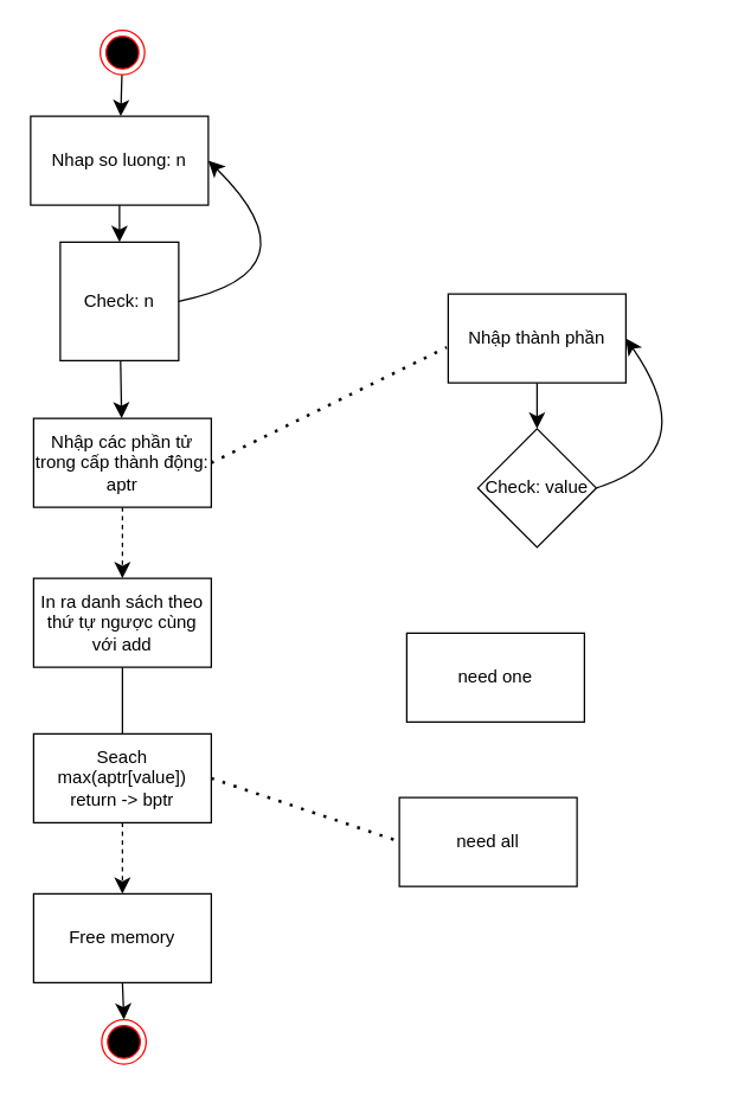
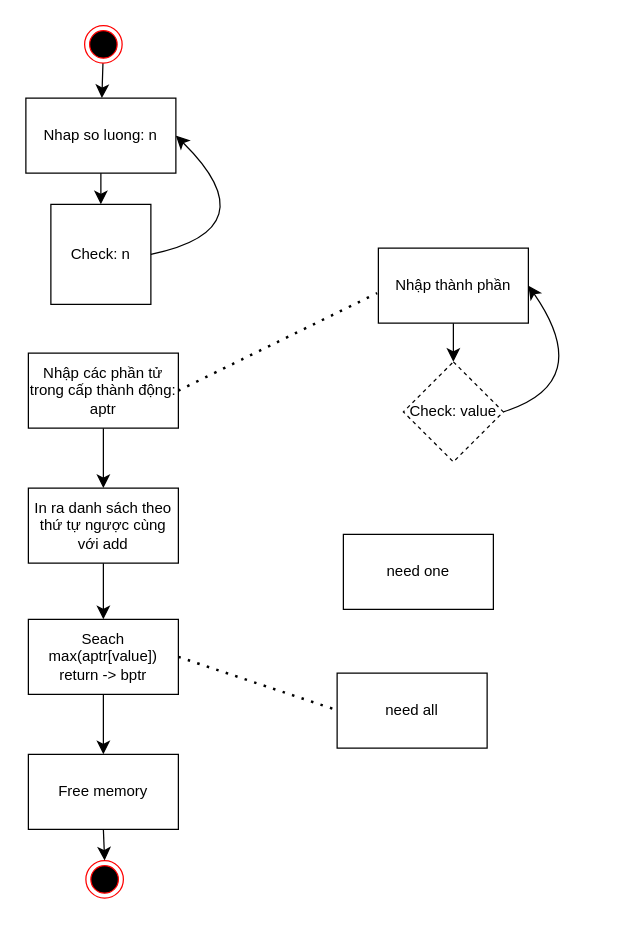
  <mxCell id="0" />
  <mxCell id="1" parent="0" />
  <mxCell id="2" value="" style="edgeStyle=orthogonalEdgeStyle;html=1;verticalAlign=bottom;endArrow=open;endSize=8;strokeColor=#ff0000;rounded=0;fontSize=12;curved=1;" edge="1" parent="1"><mxGeometry relative="1" as="geometry"><mxPoint x="82" y="40" as="targetPoint" /><mxPoint x="82" y="35" as="sourcePoint" /></mxGeometry></mxCell>
  <mxCell id="3" value="Nhap so luong: n" style="rounded=0;whiteSpace=wrap;html=1;" vertex="1" parent="1"><mxGeometry x="20" y="78" width="120" height="60" as="geometry" /></mxCell>
  <mxCell id="4" value="" style="edgeStyle=none;curved=1;rounded=0;orthogonalLoop=1;jettySize=auto;html=1;fontSize=12;startSize=8;endSize=8;" edge="1" parent="1" source="5" target="3"><mxGeometry relative="1" as="geometry" /></mxCell>
  <mxCell id="5" value="" style="ellipse;html=1;shape=endState;fillColor=#000000;strokeColor=#ff0000;" vertex="1" parent="1"><mxGeometry x="67" y="20" width="30" height="30" as="geometry" /></mxCell>
- <mxCell id="6" value="" style="edgeStyle=none;curved=1;rounded=0;orthogonalLoop=1;jettySize=auto;html=1;fontSize=12;startSize=8;endSize=8;" edge="1" parent="1" source="7" target="11"><mxGeometry relative="1" as="geometry" /></mxCell>
  <mxCell id="7" value="Check: n" style="whiteSpace=wrap;html=1;rounded=0;" vertex="1" parent="1"><mxGeometry x="40" y="163" width="80" height="80" as="geometry" /></mxCell>
  <mxCell id="8" value="" style="endArrow=classic;html=1;rounded=0;fontSize=12;startSize=8;endSize=8;curved=1;exitX=1;exitY=0.5;exitDx=0;exitDy=0;entryX=1;entryY=0.5;entryDx=0;entryDy=0;" edge="1" parent="1" source="7" target="3"><mxGeometry width="50" height="50" relative="1" as="geometry"><mxPoint x="218" y="193" as="sourcePoint" /><mxPoint x="268" y="143" as="targetPoint" /><Array as="points"><mxPoint x="216" y="183" /></Array></mxGeometry></mxCell>
  <mxCell id="9" value="" style="endArrow=classic;html=1;rounded=0;fontSize=12;startSize=8;endSize=8;curved=1;entryX=0.5;entryY=0;entryDx=0;entryDy=0;exitX=0.5;exitY=1;exitDx=0;exitDy=0;" edge="1" parent="1" source="3" target="7"><mxGeometry width="50" height="50" relative="1" as="geometry"><mxPoint x="10" y="215" as="sourcePoint" /><mxPoint x="60" y="165" as="targetPoint" /></mxGeometry></mxCell>
- <mxCell id="10" value="" style="edgeStyle=none;curved=1;rounded=0;orthogonalLoop=1;jettySize=auto;html=1;fontSize=12;startSize=8;endSize=8;dashed=1;" edge="1" parent="1" source="11" target="18"><mxGeometry relative="1" as="geometry" /></mxCell>
+ <mxCell id="10" value="" style="edgeStyle=none;curved=1;rounded=0;orthogonalLoop=1;jettySize=auto;html=1;fontSize=12;startSize=8;endSize=8;" edge="1" parent="1" source="11" target="18"><mxGeometry relative="1" as="geometry" /></mxCell>
  <mxCell id="11" value="Nhập các phần tử trong cấp thành động: aptr" style="rounded=0;whiteSpace=wrap;html=1;" vertex="1" parent="1"><mxGeometry x="22" y="282" width="120" height="60" as="geometry" /></mxCell>
  <mxCell id="12" value="" style="endArrow=none;dashed=1;html=1;dashPattern=1 3;strokeWidth=2;rounded=0;fontSize=12;startSize=8;endSize=8;curved=1;exitX=1;exitY=0.5;exitDx=0;exitDy=0;" edge="1" parent="1" source="11"><mxGeometry width="50" height="50" relative="1" as="geometry"><mxPoint x="251" y="284" as="sourcePoint" /><mxPoint x="301" y="234" as="targetPoint" /></mxGeometry></mxCell>
  <mxCell id="13" value="" style="edgeStyle=none;curved=1;rounded=0;orthogonalLoop=1;jettySize=auto;html=1;fontSize=12;startSize=8;endSize=8;" edge="1" parent="1" source="14" target="15"><mxGeometry relative="1" as="geometry" /></mxCell>
  <mxCell id="14" value="Nhập thành phần" style="rounded=0;whiteSpace=wrap;html=1;" vertex="1" parent="1"><mxGeometry x="302" y="198" width="120" height="60" as="geometry" /></mxCell>
- <mxCell id="15" value="Check: value" style="rhombus;whiteSpace=wrap;html=1;" vertex="1" parent="1"><mxGeometry x="322" y="289" width="80" height="80" as="geometry" /></mxCell>
+ <mxCell id="15" value="Check: value" style="rhombus;whiteSpace=wrap;html=1;dashed=1;" vertex="1" parent="1"><mxGeometry x="322" y="289" width="80" height="80" as="geometry" /></mxCell>
  <mxCell id="16" value="" style="endArrow=classic;html=1;rounded=0;fontSize=12;startSize=8;endSize=8;curved=1;exitX=1;exitY=0.5;exitDx=0;exitDy=0;entryX=1;entryY=0.5;entryDx=0;entryDy=0;" edge="1" parent="1" source="15" target="14"><mxGeometry width="50" height="50" relative="1" as="geometry"><mxPoint x="415" y="418" as="sourcePoint" /><mxPoint x="465" y="368" as="targetPoint" /><Array as="points"><mxPoint x="476" y="306" /></Array></mxGeometry></mxCell>
- <mxCell id="17" value="" style="edgeStyle=none;curved=1;rounded=0;orthogonalLoop=1;jettySize=auto;html=1;fontSize=12;startSize=8;endSize=8;endArrow=none;" edge="1" parent="1" source="18" target="20"><mxGeometry relative="1" as="geometry" /></mxCell>
+ <mxCell id="17" value="" style="edgeStyle=none;curved=1;rounded=0;orthogonalLoop=1;jettySize=auto;html=1;fontSize=12;startSize=8;endSize=8;" edge="1" parent="1" source="18" target="20"><mxGeometry relative="1" as="geometry" /></mxCell>
  <mxCell id="18" value="In ra danh sách theo thứ tự ngược cùng với add" style="rounded=0;whiteSpace=wrap;html=1;" vertex="1" parent="1"><mxGeometry x="22" y="390" width="120" height="60" as="geometry" /></mxCell>
- <mxCell id="19" value="" style="edgeStyle=none;curved=1;rounded=0;orthogonalLoop=1;jettySize=auto;html=1;fontSize=12;startSize=8;endSize=8;dashed=1;" edge="1" parent="1" source="20" target="21"><mxGeometry relative="1" as="geometry" /></mxCell>
+ <mxCell id="19" value="" style="edgeStyle=none;curved=1;rounded=0;orthogonalLoop=1;jettySize=auto;html=1;fontSize=12;startSize=8;endSize=8;" edge="1" parent="1" source="20" target="21"><mxGeometry relative="1" as="geometry" /></mxCell>
  <mxCell id="20" value="Seach max(aptr[value]) return -&amp;gt; bptr" style="rounded=0;whiteSpace=wrap;html=1;" vertex="1" parent="1"><mxGeometry x="22" y="495" width="120" height="60" as="geometry" /></mxCell>
  <mxCell id="21" value="Free memory" style="rounded=0;whiteSpace=wrap;html=1;" vertex="1" parent="1"><mxGeometry x="22" y="603" width="120" height="60" as="geometry" /></mxCell>
  <mxCell id="22" value="" style="ellipse;html=1;shape=endState;fillColor=#000000;strokeColor=#ff0000;" vertex="1" parent="1"><mxGeometry x="68" y="688" width="30" height="30" as="geometry" /></mxCell>
  <mxCell id="23" value="" style="endArrow=classic;html=1;rounded=0;fontSize=12;startSize=8;endSize=8;curved=1;exitX=0.5;exitY=1;exitDx=0;exitDy=0;entryX=0.5;entryY=0;entryDx=0;entryDy=0;" edge="1" parent="1" source="21" target="22"><mxGeometry width="50" height="50" relative="1" as="geometry"><mxPoint x="106" y="667" as="sourcePoint" /><mxPoint x="156" y="617" as="targetPoint" /></mxGeometry></mxCell>
  <mxCell id="24" value="need one" style="rounded=0;whiteSpace=wrap;html=1;" vertex="1" parent="1"><mxGeometry x="274" y="427" width="120" height="60" as="geometry" /></mxCell>
  <mxCell id="25" value="need all" style="rounded=0;whiteSpace=wrap;html=1;" vertex="1" parent="1"><mxGeometry x="269" y="538" width="120" height="60" as="geometry" /></mxCell>
  <mxCell id="26" value="" style="endArrow=none;dashed=1;html=1;dashPattern=1 3;strokeWidth=2;rounded=0;fontSize=12;startSize=8;endSize=8;curved=1;exitX=1;exitY=0.5;exitDx=0;exitDy=0;" edge="1" parent="1" source="20"><mxGeometry width="50" height="50" relative="1" as="geometry"><mxPoint x="204" y="560" as="sourcePoint" /><mxPoint x="267" y="567" as="targetPoint" /></mxGeometry></mxCell>
